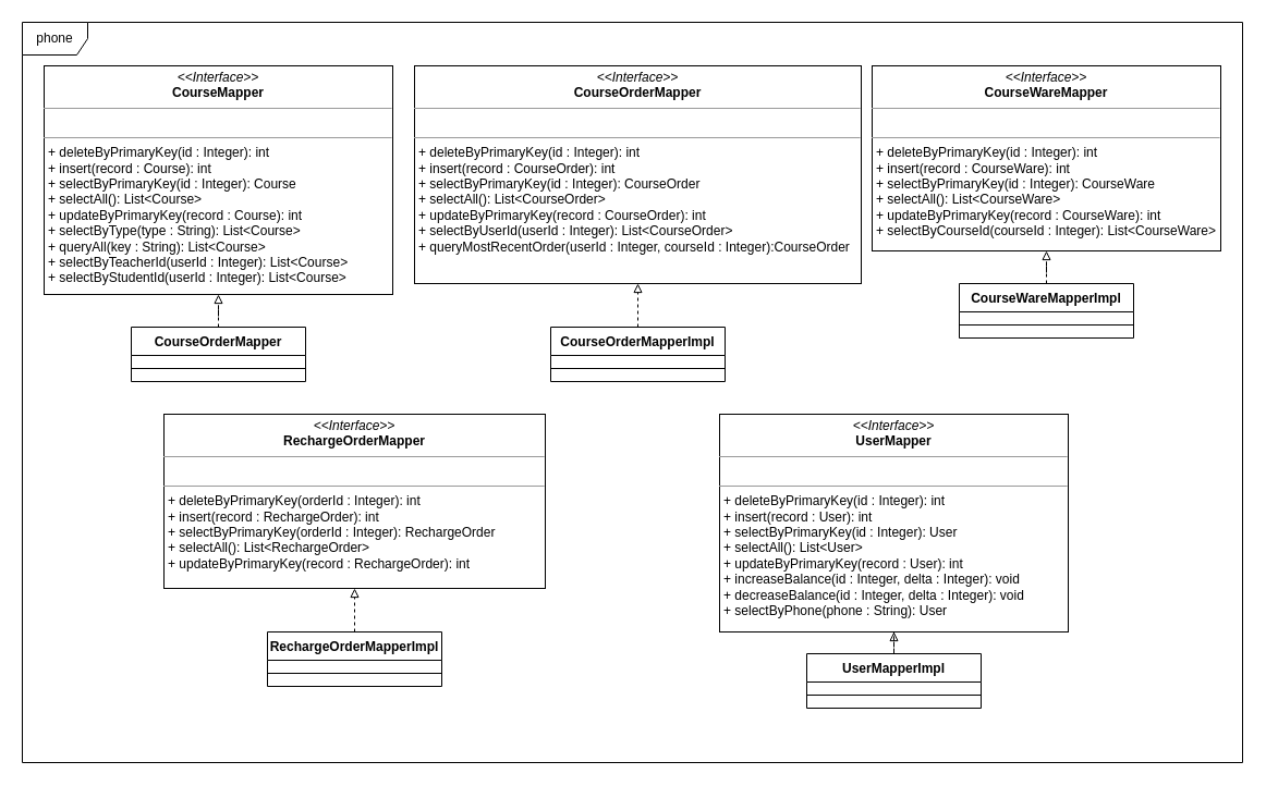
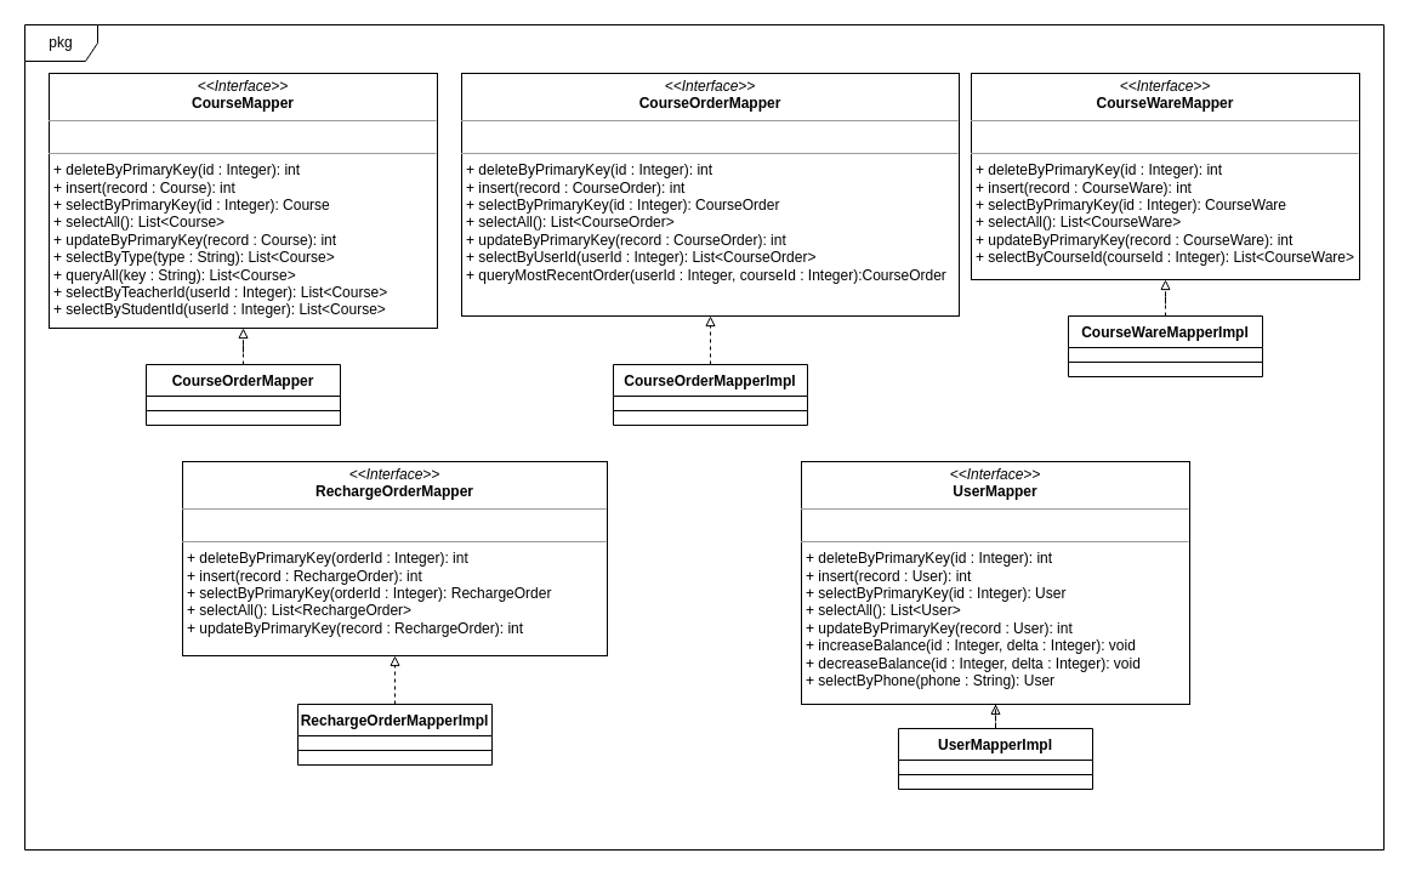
  <mxCell id="0" />
  <mxCell id="1" parent="0" />
- <mxCell id="2" value="phone" style="shape=umlFrame;whiteSpace=wrap;html=1;" vertex="1" parent="1"><mxGeometry x="20" y="20" width="1120" height="680" as="geometry" /></mxCell>
+ <mxCell id="2" value="pkg" style="shape=umlFrame;whiteSpace=wrap;html=1;" vertex="1" parent="1"><mxGeometry x="20" y="20" width="1120" height="680" as="geometry" /></mxCell>
  <mxCell id="3" value="&lt;p style=&quot;margin: 0px ; margin-top: 4px ; text-align: center&quot;&gt;&lt;i&gt;&amp;lt;&amp;lt;Interface&amp;gt;&amp;gt;&lt;/i&gt;&lt;br&gt;&lt;b&gt;CourseWareMapper&lt;/b&gt;&lt;/p&gt;&lt;hr size=&quot;1&quot;&gt;&lt;p style=&quot;margin: 0px ; margin-left: 4px&quot;&gt;&lt;br&gt;&lt;/p&gt;&lt;hr size=&quot;1&quot;&gt;&lt;p style=&quot;margin: 0px ; margin-left: 4px&quot;&gt;+ deleteByPrimaryKey(id : Integer): int&lt;br&gt;+ insert(record : CourseWare): int&lt;/p&gt;&lt;p style=&quot;margin: 0px ; margin-left: 4px&quot;&gt;+ selectByPrimaryKey(id : Integer): CourseWare&lt;/p&gt;&lt;p style=&quot;margin: 0px ; margin-left: 4px&quot;&gt;+ selectAll(): List&amp;lt;CourseWare&amp;gt;&lt;/p&gt;&lt;p style=&quot;margin: 0px ; margin-left: 4px&quot;&gt;+ updateByPrimaryKey(record : CourseWare): int&lt;/p&gt;&lt;p style=&quot;margin: 0px ; margin-left: 4px&quot;&gt;+ selectByCourseId(courseId : Integer): List&amp;lt;CourseWare&amp;gt;&lt;/p&gt;" style="verticalAlign=top;align=left;overflow=fill;fontSize=12;fontFamily=Helvetica;html=1;" vertex="1" parent="1"><mxGeometry x="800" y="60" width="320" height="170" as="geometry" /></mxCell>
  <mxCell id="4" value="" style="edgeStyle=orthogonalEdgeStyle;rounded=0;orthogonalLoop=1;jettySize=auto;html=1;dashed=1;endArrow=block;endFill=0;" edge="1" parent="1" source="5" target="3"><mxGeometry relative="1" as="geometry" /></mxCell>
  <mxCell id="5" value="CourseWareMapperImpl" style="swimlane;fontStyle=1;align=center;verticalAlign=top;childLayout=stackLayout;horizontal=1;startSize=26;horizontalStack=0;resizeParent=1;resizeParentMax=0;resizeLast=0;collapsible=1;marginBottom=0;" vertex="1" parent="1"><mxGeometry x="880" y="260" width="160" height="50" as="geometry" /></mxCell>
  <mxCell id="6" value="" style="line;strokeWidth=1;fillColor=none;align=left;verticalAlign=middle;spacingTop=-1;spacingLeft=3;spacingRight=3;rotatable=0;labelPosition=right;points=[];portConstraint=eastwest;" vertex="1" parent="5"><mxGeometry y="26" width="160" height="24" as="geometry" /></mxCell>
  <mxCell id="7" value="&lt;p style=&quot;margin: 0px ; margin-top: 4px ; text-align: center&quot;&gt;&lt;i&gt;&amp;lt;&amp;lt;Interface&amp;gt;&amp;gt;&lt;/i&gt;&lt;br&gt;&lt;b&gt;CourseMapper&lt;/b&gt;&lt;/p&gt;&lt;hr size=&quot;1&quot;&gt;&lt;p style=&quot;margin: 0px ; margin-left: 4px&quot;&gt;&lt;br&gt;&lt;/p&gt;&lt;hr size=&quot;1&quot;&gt;&lt;p style=&quot;margin: 0px ; margin-left: 4px&quot;&gt;+ deleteByPrimaryKey(id : Integer): int&lt;br&gt;+ insert(record : Course): int&lt;/p&gt;&lt;p style=&quot;margin: 0px ; margin-left: 4px&quot;&gt;+ selectByPrimaryKey(id : Integer): Course&lt;/p&gt;&lt;p style=&quot;margin: 0px ; margin-left: 4px&quot;&gt;+ selectAll(): List&amp;lt;Course&amp;gt;&lt;/p&gt;&lt;p style=&quot;margin: 0px ; margin-left: 4px&quot;&gt;+ updateByPrimaryKey(record : Course): int&lt;/p&gt;&lt;p style=&quot;margin: 0px ; margin-left: 4px&quot;&gt;+ selectByType(type : String): List&amp;lt;Course&amp;gt;&lt;/p&gt;&lt;p style=&quot;margin: 0px ; margin-left: 4px&quot;&gt;+ queryAll(key : String): List&amp;lt;Course&amp;gt;&lt;/p&gt;&lt;p style=&quot;margin: 0px ; margin-left: 4px&quot;&gt;+ selectByTeacherId(userId : Integer): List&amp;lt;Course&amp;gt;&lt;/p&gt;&lt;p style=&quot;margin: 0px ; margin-left: 4px&quot;&gt;+ selectByStudentId(userId : Integer): List&amp;lt;Course&amp;gt;&lt;/p&gt;" style="verticalAlign=top;align=left;overflow=fill;fontSize=12;fontFamily=Helvetica;html=1;" vertex="1" parent="1"><mxGeometry x="40" y="60" width="320" height="210" as="geometry" /></mxCell>
  <mxCell id="8" value="" style="edgeStyle=orthogonalEdgeStyle;rounded=0;orthogonalLoop=1;jettySize=auto;html=1;dashed=1;endArrow=block;endFill=0;" edge="1" parent="1" source="9" target="7"><mxGeometry relative="1" as="geometry" /></mxCell>
  <mxCell id="9" value="CourseOrderMapper" style="swimlane;fontStyle=1;align=center;verticalAlign=top;childLayout=stackLayout;horizontal=1;startSize=26;horizontalStack=0;resizeParent=1;resizeParentMax=0;resizeLast=0;collapsible=1;marginBottom=0;" vertex="1" parent="1"><mxGeometry x="120" y="300" width="160" height="50" as="geometry" /></mxCell>
  <mxCell id="10" value="" style="line;strokeWidth=1;fillColor=none;align=left;verticalAlign=middle;spacingTop=-1;spacingLeft=3;spacingRight=3;rotatable=0;labelPosition=right;points=[];portConstraint=eastwest;" vertex="1" parent="9"><mxGeometry y="26" width="160" height="24" as="geometry" /></mxCell>
  <mxCell id="11" value="&lt;p style=&quot;margin: 0px ; margin-top: 4px ; text-align: center&quot;&gt;&lt;i&gt;&amp;lt;&amp;lt;Interface&amp;gt;&amp;gt;&lt;/i&gt;&lt;br&gt;&lt;b&gt;CourseOrderMapper&lt;/b&gt;&lt;/p&gt;&lt;hr size=&quot;1&quot;&gt;&lt;p style=&quot;margin: 0px ; margin-left: 4px&quot;&gt;&lt;br&gt;&lt;/p&gt;&lt;hr size=&quot;1&quot;&gt;&lt;p style=&quot;margin: 0px ; margin-left: 4px&quot;&gt;+ deleteByPrimaryKey(id : Integer): int&lt;br&gt;+ insert(record : CourseOrder): int&lt;/p&gt;&lt;p style=&quot;margin: 0px ; margin-left: 4px&quot;&gt;+ selectByPrimaryKey(id : Integer): CourseOrder&lt;/p&gt;&lt;p style=&quot;margin: 0px ; margin-left: 4px&quot;&gt;+ selectAll(): List&amp;lt;CourseOrder&amp;gt;&lt;/p&gt;&lt;p style=&quot;margin: 0px ; margin-left: 4px&quot;&gt;+ updateByPrimaryKey(record : CourseOrder): int&lt;/p&gt;&lt;p style=&quot;margin: 0px ; margin-left: 4px&quot;&gt;+ selectByUserId(userId : Integer): List&amp;lt;CourseOrder&amp;gt;&lt;/p&gt;&lt;p style=&quot;margin: 0px ; margin-left: 4px&quot;&gt;+ queryMostRecentOrder(userId : Integer, courseId : Integer):CourseOrder&lt;/p&gt;" style="verticalAlign=top;align=left;overflow=fill;fontSize=12;fontFamily=Helvetica;html=1;" vertex="1" parent="1"><mxGeometry x="380" y="60" width="410" height="200" as="geometry" /></mxCell>
  <mxCell id="12" value="" style="edgeStyle=orthogonalEdgeStyle;rounded=0;orthogonalLoop=1;jettySize=auto;html=1;dashed=1;endArrow=block;endFill=0;" edge="1" parent="1" source="13" target="11"><mxGeometry relative="1" as="geometry" /></mxCell>
  <mxCell id="13" value="CourseOrderMapperImpl" style="swimlane;fontStyle=1;align=center;verticalAlign=top;childLayout=stackLayout;horizontal=1;startSize=26;horizontalStack=0;resizeParent=1;resizeParentMax=0;resizeLast=0;collapsible=1;marginBottom=0;" vertex="1" parent="1"><mxGeometry x="505" y="300" width="160" height="50" as="geometry" /></mxCell>
  <mxCell id="14" value="" style="line;strokeWidth=1;fillColor=none;align=left;verticalAlign=middle;spacingTop=-1;spacingLeft=3;spacingRight=3;rotatable=0;labelPosition=right;points=[];portConstraint=eastwest;" vertex="1" parent="13"><mxGeometry y="26" width="160" height="24" as="geometry" /></mxCell>
  <mxCell id="15" value="&lt;p style=&quot;margin: 0px ; margin-top: 4px ; text-align: center&quot;&gt;&lt;i&gt;&amp;lt;&amp;lt;Interface&amp;gt;&amp;gt;&lt;/i&gt;&lt;br&gt;&lt;b&gt;RechargeOrderMapper&lt;/b&gt;&lt;/p&gt;&lt;hr size=&quot;1&quot;&gt;&lt;p style=&quot;margin: 0px ; margin-left: 4px&quot;&gt;&lt;br&gt;&lt;/p&gt;&lt;hr size=&quot;1&quot;&gt;&lt;p style=&quot;margin: 0px ; margin-left: 4px&quot;&gt;+ deleteByPrimaryKey(orderId : Integer): int&lt;br&gt;+ insert(record : RechargeOrder): int&lt;/p&gt;&lt;p style=&quot;margin: 0px ; margin-left: 4px&quot;&gt;+ selectByPrimaryKey(orderId : Integer): RechargeOrder&lt;/p&gt;&lt;p style=&quot;margin: 0px ; margin-left: 4px&quot;&gt;+ selectAll(): List&amp;lt;RechargeOrder&amp;gt;&lt;/p&gt;&lt;p style=&quot;margin: 0px ; margin-left: 4px&quot;&gt;+ updateByPrimaryKey(record : RechargeOrder): int&lt;/p&gt;" style="verticalAlign=top;align=left;overflow=fill;fontSize=12;fontFamily=Helvetica;html=1;" vertex="1" parent="1"><mxGeometry x="150" y="380" width="350" height="160" as="geometry" /></mxCell>
  <mxCell id="16" value="" style="edgeStyle=orthogonalEdgeStyle;rounded=0;orthogonalLoop=1;jettySize=auto;html=1;dashed=1;endArrow=block;endFill=0;" edge="1" parent="1" source="17" target="15"><mxGeometry relative="1" as="geometry" /></mxCell>
  <mxCell id="17" value="RechargeOrderMapperImpl" style="swimlane;fontStyle=1;align=center;verticalAlign=top;childLayout=stackLayout;horizontal=1;startSize=26;horizontalStack=0;resizeParent=1;resizeParentMax=0;resizeLast=0;collapsible=1;marginBottom=0;" vertex="1" parent="1"><mxGeometry x="245" y="580" width="160" height="50" as="geometry" /></mxCell>
  <mxCell id="18" value="" style="line;strokeWidth=1;fillColor=none;align=left;verticalAlign=middle;spacingTop=-1;spacingLeft=3;spacingRight=3;rotatable=0;labelPosition=right;points=[];portConstraint=eastwest;" vertex="1" parent="17"><mxGeometry y="26" width="160" height="24" as="geometry" /></mxCell>
  <mxCell id="19" value="&lt;p style=&quot;margin: 0px ; margin-top: 4px ; text-align: center&quot;&gt;&lt;i&gt;&amp;lt;&amp;lt;Interface&amp;gt;&amp;gt;&lt;/i&gt;&lt;br&gt;&lt;b&gt;UserMapper&lt;/b&gt;&lt;/p&gt;&lt;hr size=&quot;1&quot;&gt;&lt;p style=&quot;margin: 0px ; margin-left: 4px&quot;&gt;&lt;br&gt;&lt;/p&gt;&lt;hr size=&quot;1&quot;&gt;&lt;p style=&quot;margin: 0px ; margin-left: 4px&quot;&gt;+ deleteByPrimaryKey(id : Integer): int&lt;br&gt;+ insert(record : User): int&lt;/p&gt;&lt;p style=&quot;margin: 0px ; margin-left: 4px&quot;&gt;+ selectByPrimaryKey(id : Integer): User&lt;/p&gt;&lt;p style=&quot;margin: 0px ; margin-left: 4px&quot;&gt;+ selectAll(): List&amp;lt;User&amp;gt;&lt;/p&gt;&lt;p style=&quot;margin: 0px ; margin-left: 4px&quot;&gt;+ updateByPrimaryKey(record : User): int&lt;/p&gt;&lt;p style=&quot;margin: 0px ; margin-left: 4px&quot;&gt;+ increaseBalance(id : Integer, delta : Integer): void&lt;/p&gt;&lt;p style=&quot;margin: 0px ; margin-left: 4px&quot;&gt;+ decreaseBalance(id : Integer, delta : Integer): void&lt;/p&gt;&lt;p style=&quot;margin: 0px ; margin-left: 4px&quot;&gt;+ selectByPhone(phone : String): User&lt;/p&gt;" style="verticalAlign=top;align=left;overflow=fill;fontSize=12;fontFamily=Helvetica;html=1;" vertex="1" parent="1"><mxGeometry x="660" y="380" width="320" height="200" as="geometry" /></mxCell>
  <mxCell id="20" value="" style="edgeStyle=orthogonalEdgeStyle;rounded=0;orthogonalLoop=1;jettySize=auto;html=1;dashed=1;endArrow=block;endFill=0;" edge="1" parent="1" source="21" target="19"><mxGeometry relative="1" as="geometry" /></mxCell>
  <mxCell id="21" value="UserMapperImpl" style="swimlane;fontStyle=1;align=center;verticalAlign=top;childLayout=stackLayout;horizontal=1;startSize=26;horizontalStack=0;resizeParent=1;resizeParentMax=0;resizeLast=0;collapsible=1;marginBottom=0;" vertex="1" parent="1"><mxGeometry x="740" y="600" width="160" height="50" as="geometry" /></mxCell>
  <mxCell id="22" value="" style="line;strokeWidth=1;fillColor=none;align=left;verticalAlign=middle;spacingTop=-1;spacingLeft=3;spacingRight=3;rotatable=0;labelPosition=right;points=[];portConstraint=eastwest;" vertex="1" parent="21"><mxGeometry y="26" width="160" height="24" as="geometry" /></mxCell>
